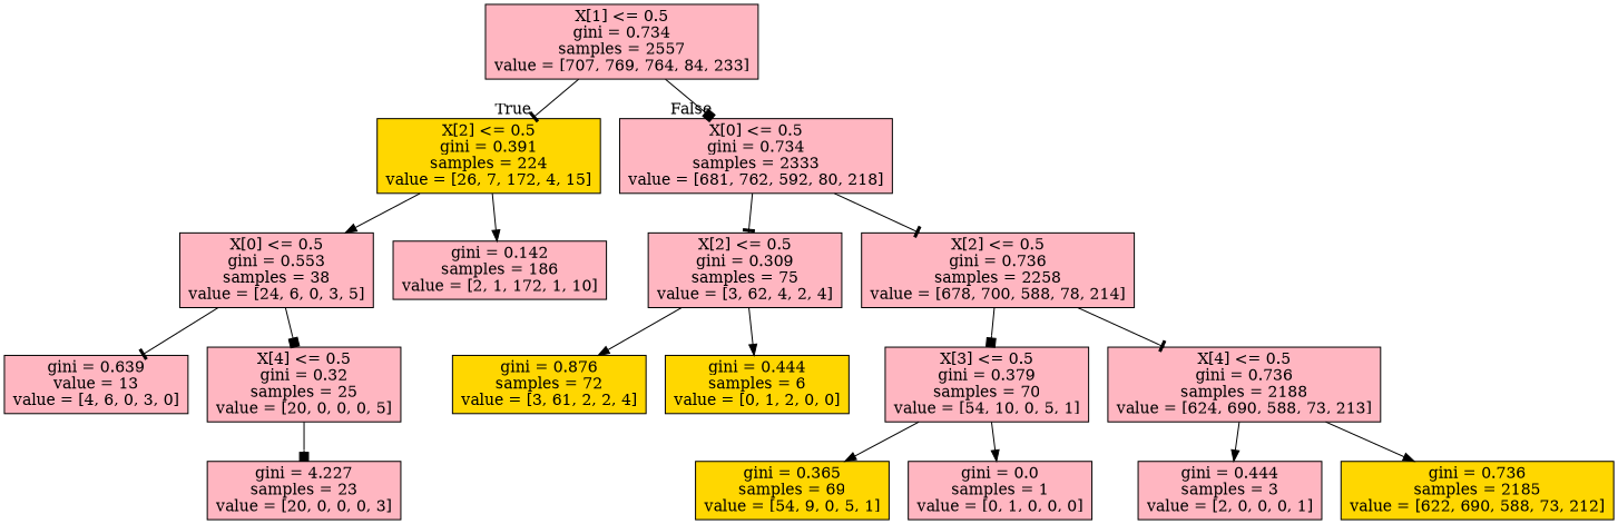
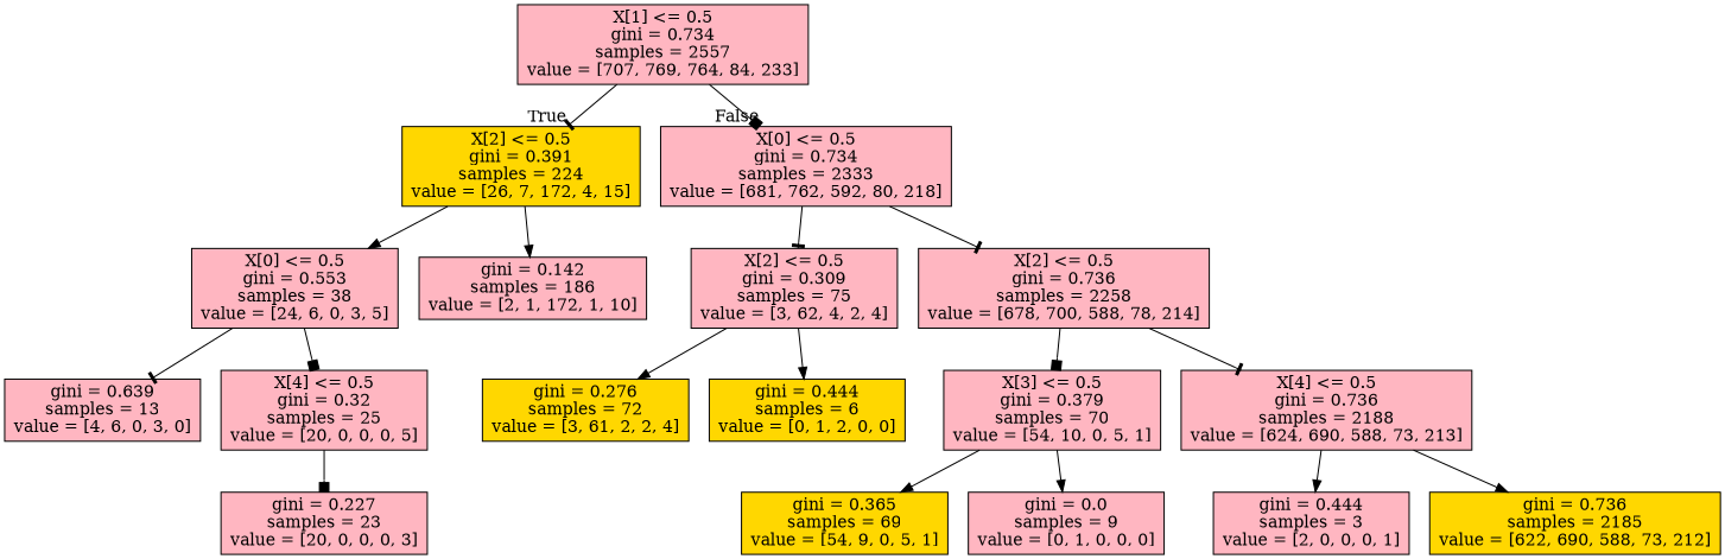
  digraph {
    node [fillcolor=lightpink shape=box style=filled]
    edge [arrowhead=normal]
    n1 [label="X[1] <= 0.5\ngini = 0.734\nsamples = 2557\nvalue = [707, 769, 764, 84, 233]"]
    n2 [fillcolor=gold label="X[2] <= 0.5\ngini = 0.391\nsamples = 224\nvalue = [26, 7, 172, 4, 15]"]
    n3 [label="X[0] <= 0.5\ngini = 0.734\nsamples = 2333\nvalue = [681, 762, 592, 80, 218]"]
    n4 [label="X[0] <= 0.5\ngini = 0.553\nsamples = 38\nvalue = [24, 6, 0, 3, 5]"]
    n5 [label="gini = 0.142\nsamples = 186\nvalue = [2, 1, 172, 1, 10]"]
    n6 [label="X[2] <= 0.5\ngini = 0.309\nsamples = 75\nvalue = [3, 62, 4, 2, 4]"]
    n7 [label="X[2] <= 0.5\ngini = 0.736\nsamples = 2258\nvalue = [678, 700, 588, 78, 214]"]
-   n8 [label="gini = 0.639\nvalue = 13\nvalue = [4, 6, 0, 3, 0]"]
+   n8 [label="gini = 0.639\nsamples = 13\nvalue = [4, 6, 0, 3, 0]"]
    n9 [label="X[4] <= 0.5\ngini = 0.32\nsamples = 25\nvalue = [20, 0, 0, 0, 5]"]
-   n10 [label="gini = 4.227\nsamples = 23\nvalue = [20, 0, 0, 0, 3]"]
-   n11 [fillcolor=gold label="gini = 0.876\nsamples = 72\nvalue = [3, 61, 2, 2, 4]"]
+   n10 [label="gini = 0.227\nsamples = 23\nvalue = [20, 0, 0, 0, 3]"]
+   n11 [fillcolor=gold label="gini = 0.276\nsamples = 72\nvalue = [3, 61, 2, 2, 4]"]
    n12 [fillcolor=gold label="gini = 0.444\nsamples = 6\nvalue = [0, 1, 2, 0, 0]"]
    n13 [label="X[3] <= 0.5\ngini = 0.379\nsamples = 70\nvalue = [54, 10, 0, 5, 1]"]
    n14 [label="X[4] <= 0.5\ngini = 0.736\nsamples = 2188\nvalue = [624, 690, 588, 73, 213]"]
    n15 [fillcolor=gold label="gini = 0.365\nsamples = 69\nvalue = [54, 9, 0, 5, 1]"]
-   n16 [label="gini = 0.0\nsamples = 1\nvalue = [0, 1, 0, 0, 0]"]
+   n16 [label="gini = 0.0\nsamples = 9\nvalue = [0, 1, 0, 0, 0]"]
    n17 [label="gini = 0.444\nsamples = 3\nvalue = [2, 0, 0, 0, 1]"]
    n18 [fillcolor=gold label="gini = 0.736\nsamples = 2185\nvalue = [622, 690, 588, 73, 212]"]
    n1 -> n2 [arrowhead=tee headlabel=True labelangle=45 labeldistance=2.5]
    n1 -> n3 [arrowhead=box headlabel=False labelangle=-45 labeldistance=2.5]
    n2 -> n4
    n2 -> n5
    n3 -> n6 [arrowhead=tee]
    n3 -> n7 [arrowhead=tee]
    n4 -> n8 [arrowhead=tee]
    n4 -> n9 [arrowhead=box]
    n6 -> n11
    n6 -> n12
    n7 -> n13 [arrowhead=box]
    n7 -> n14 [arrowhead=tee]
    n9 -> n10 [arrowhead=box]
    n13 -> n15
    n13 -> n16
    n14 -> n17
    n14 -> n18
  }
